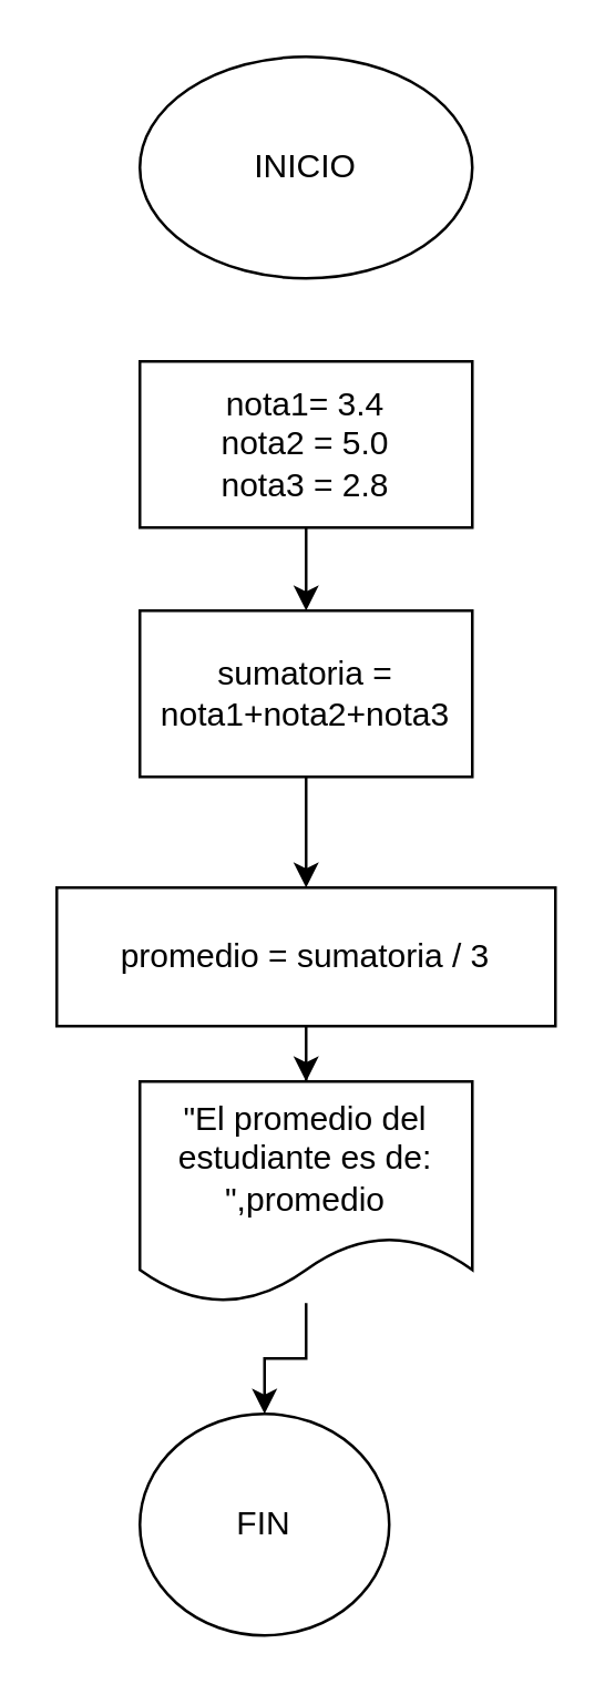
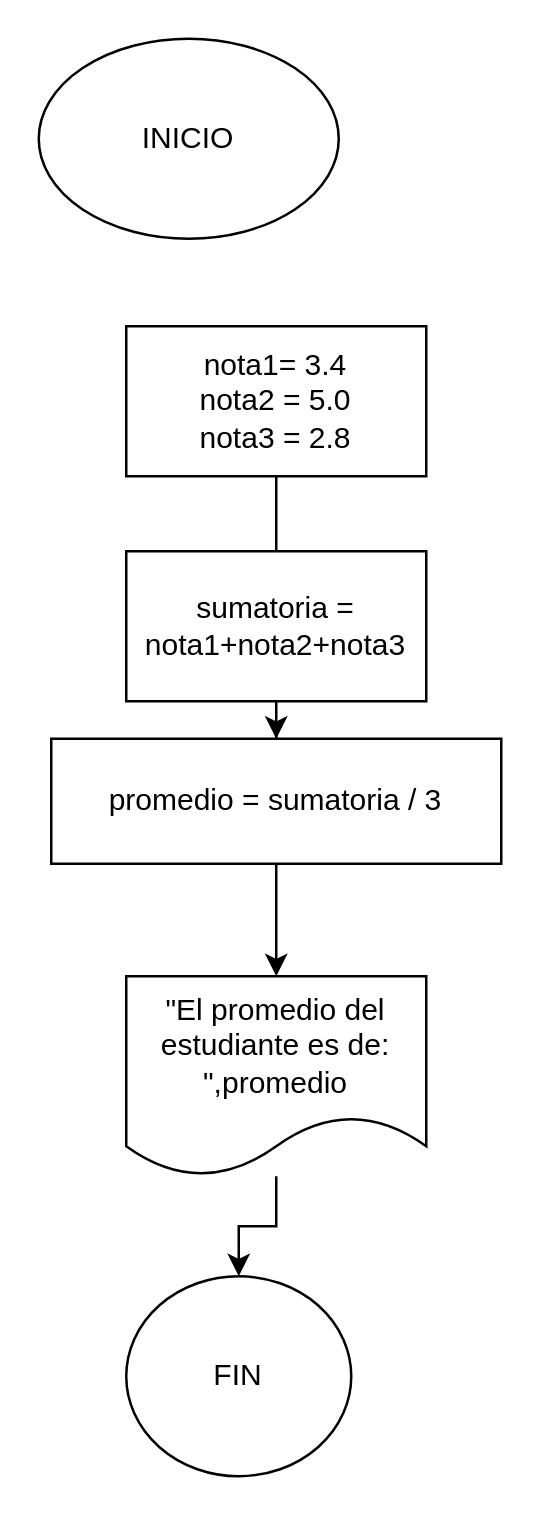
  <mxCell id="0" />
  <mxCell id="1" parent="0" />
- <mxCell id="2" value="INICIO" style="ellipse;whiteSpace=wrap;html=1;" vertex="1" parent="1"><mxGeometry x="50" y="20" width="120" height="80" as="geometry" /></mxCell>
+ <mxCell id="2" value="INICIO" style="ellipse;whiteSpace=wrap;html=1;" vertex="1" parent="1"><mxGeometry x="15" y="15" width="120" height="80" as="geometry" /></mxCell>
  <mxCell id="3" value="FIN" style="ellipse;whiteSpace=wrap;html=1;" vertex="1" parent="1"><mxGeometry x="50" y="510" width="90" height="80" as="geometry" /></mxCell>
- <mxCell id="4" value="" style="edgeStyle=orthogonalEdgeStyle;rounded=0;orthogonalLoop=1;jettySize=auto;html=1;" edge="1" parent="1" source="5" target="7"><mxGeometry relative="1" as="geometry" /></mxCell>
+ <mxCell id="4" value="" style="edgeStyle=orthogonalEdgeStyle;rounded=0;orthogonalLoop=1;jettySize=auto;html=1;endArrow=none;" edge="1" parent="1" source="5" target="7"><mxGeometry relative="1" as="geometry" /></mxCell>
  <mxCell id="5" value="nota1= 3.4&lt;br&gt;nota2 = 5.0&lt;br&gt;nota3 = 2.8" style="rounded=0;whiteSpace=wrap;html=1;" vertex="1" parent="1"><mxGeometry x="50" y="130" width="120" height="60" as="geometry" /></mxCell>
  <mxCell id="6" value="" style="edgeStyle=orthogonalEdgeStyle;rounded=0;orthogonalLoop=1;jettySize=auto;html=1;" edge="1" parent="1" source="7" target="9"><mxGeometry relative="1" as="geometry" /></mxCell>
  <mxCell id="7" value="sumatoria = nota1+nota2+nota3" style="rounded=0;whiteSpace=wrap;html=1;" vertex="1" parent="1"><mxGeometry x="50" y="220" width="120" height="60" as="geometry" /></mxCell>
  <mxCell id="8" value="" style="edgeStyle=orthogonalEdgeStyle;rounded=0;orthogonalLoop=1;jettySize=auto;html=1;" edge="1" parent="1" source="9" target="11"><mxGeometry relative="1" as="geometry" /></mxCell>
- <mxCell id="9" value="promedio = sumatoria / 3" style="rounded=0;whiteSpace=wrap;html=1;" vertex="1" parent="1"><mxGeometry x="20" y="320" width="180" height="50" as="geometry" /></mxCell>
+ <mxCell id="9" value="promedio = sumatoria / 3" style="rounded=0;whiteSpace=wrap;html=1;" vertex="1" parent="1"><mxGeometry x="20" y="295" width="180" height="50" as="geometry" /></mxCell>
  <mxCell id="10" value="" style="edgeStyle=orthogonalEdgeStyle;rounded=0;orthogonalLoop=1;jettySize=auto;html=1;" edge="1" parent="1" source="11" target="3"><mxGeometry relative="1" as="geometry" /></mxCell>
  <mxCell id="11" value="&quot;El promedio del estudiante es de: &quot;,promedio" style="shape=document;whiteSpace=wrap;html=1;boundedLbl=1;" vertex="1" parent="1"><mxGeometry x="50" y="390" width="120" height="80" as="geometry" /></mxCell>
